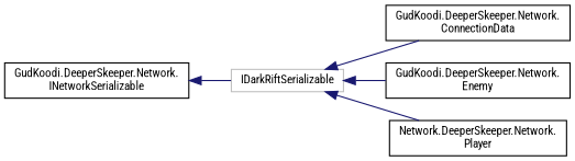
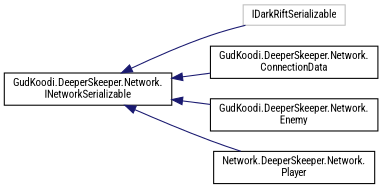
  digraph {
    fontname="Roboto Condensed"
    rankdir=LR
    node [color=black fillcolor=white fontname="Roboto Condensed" fontsize=10 shape=record style=filled]
    edge [color=midnightblue dir=back fontname="Roboto Condensed" fontsize=10 labelfontname=Helvetica labelfontsize=10 style=solid]
    n1 [color=grey75 height=0.2 label=IDarkRiftSerializable width=0.4]
    n2 [height=0.2 label="GudKoodi.DeeperSkeeper.Network.\lConnectionData" width=0.4]
    n3 [height=0.2 label="GudKoodi.DeeperSkeeper.Network.\lINetworkSerializable" width=0.4]
    n4 [height=0.2 label="GudKoodi.DeeperSkeeper.Network.\lEnemy" width=0.4]
    n5 [height=0.2 label="Network.DeeperSkeeper.Network.\lPlayer" width=0.4]
-   n1 -> n2
+   n3 -> n2
    n3 -> n1
-   n1 -> n4
-   n1 -> n5
+   n3 -> n4
+   n3 -> n5
  }
